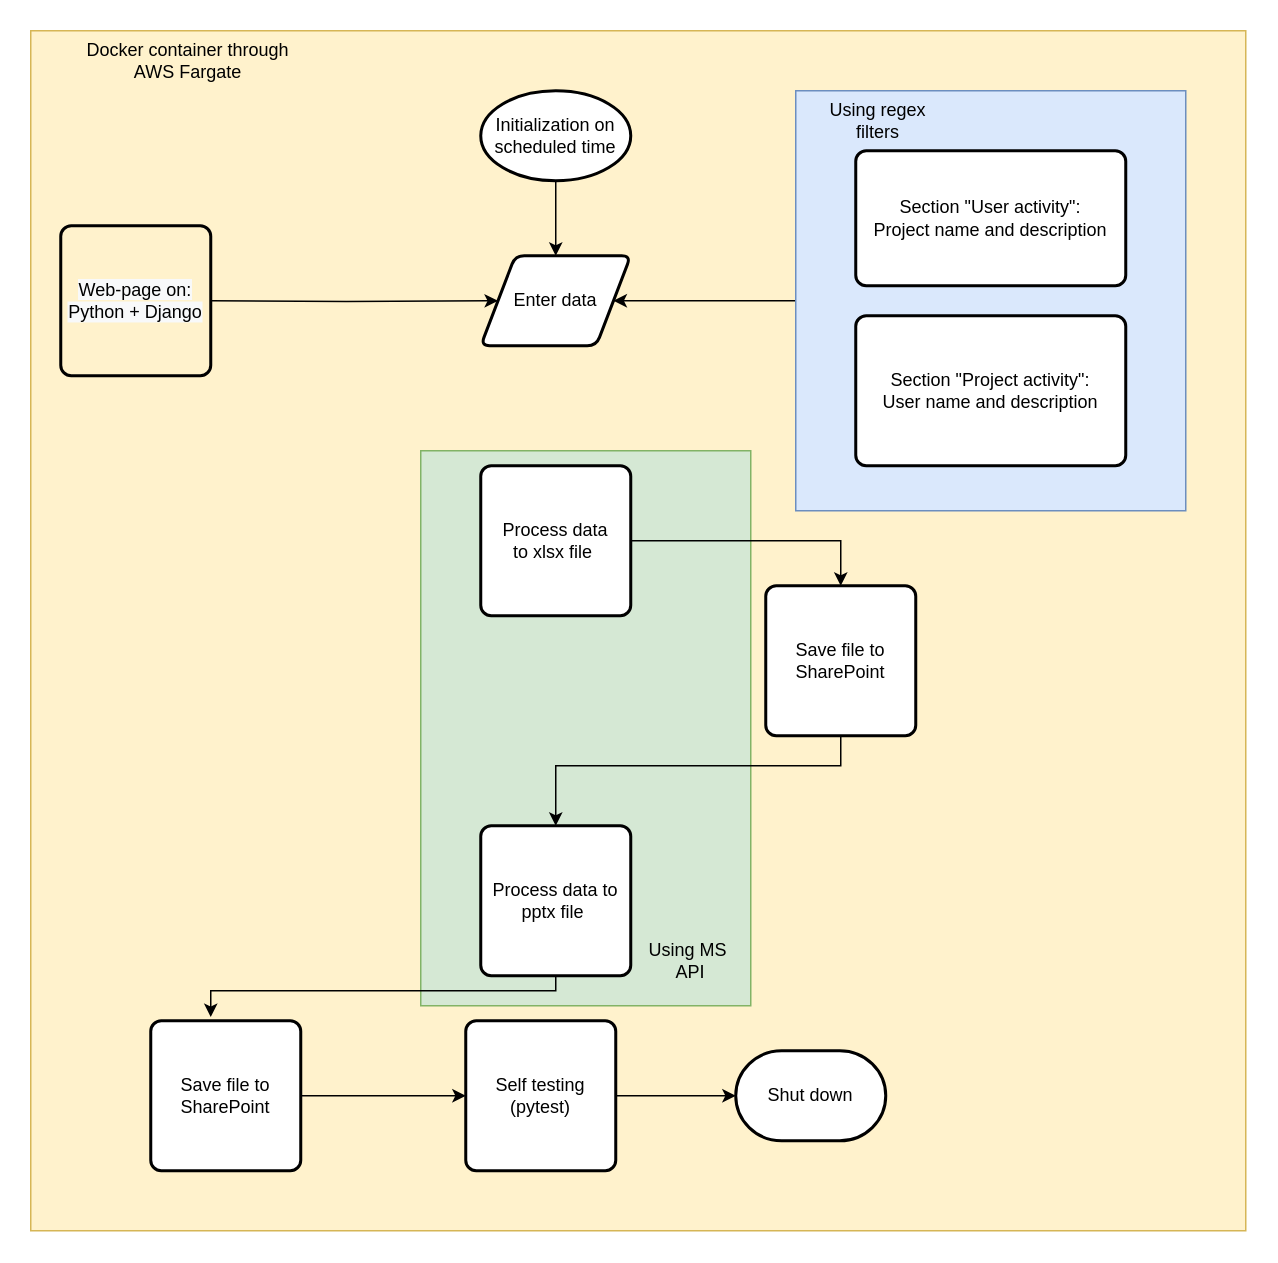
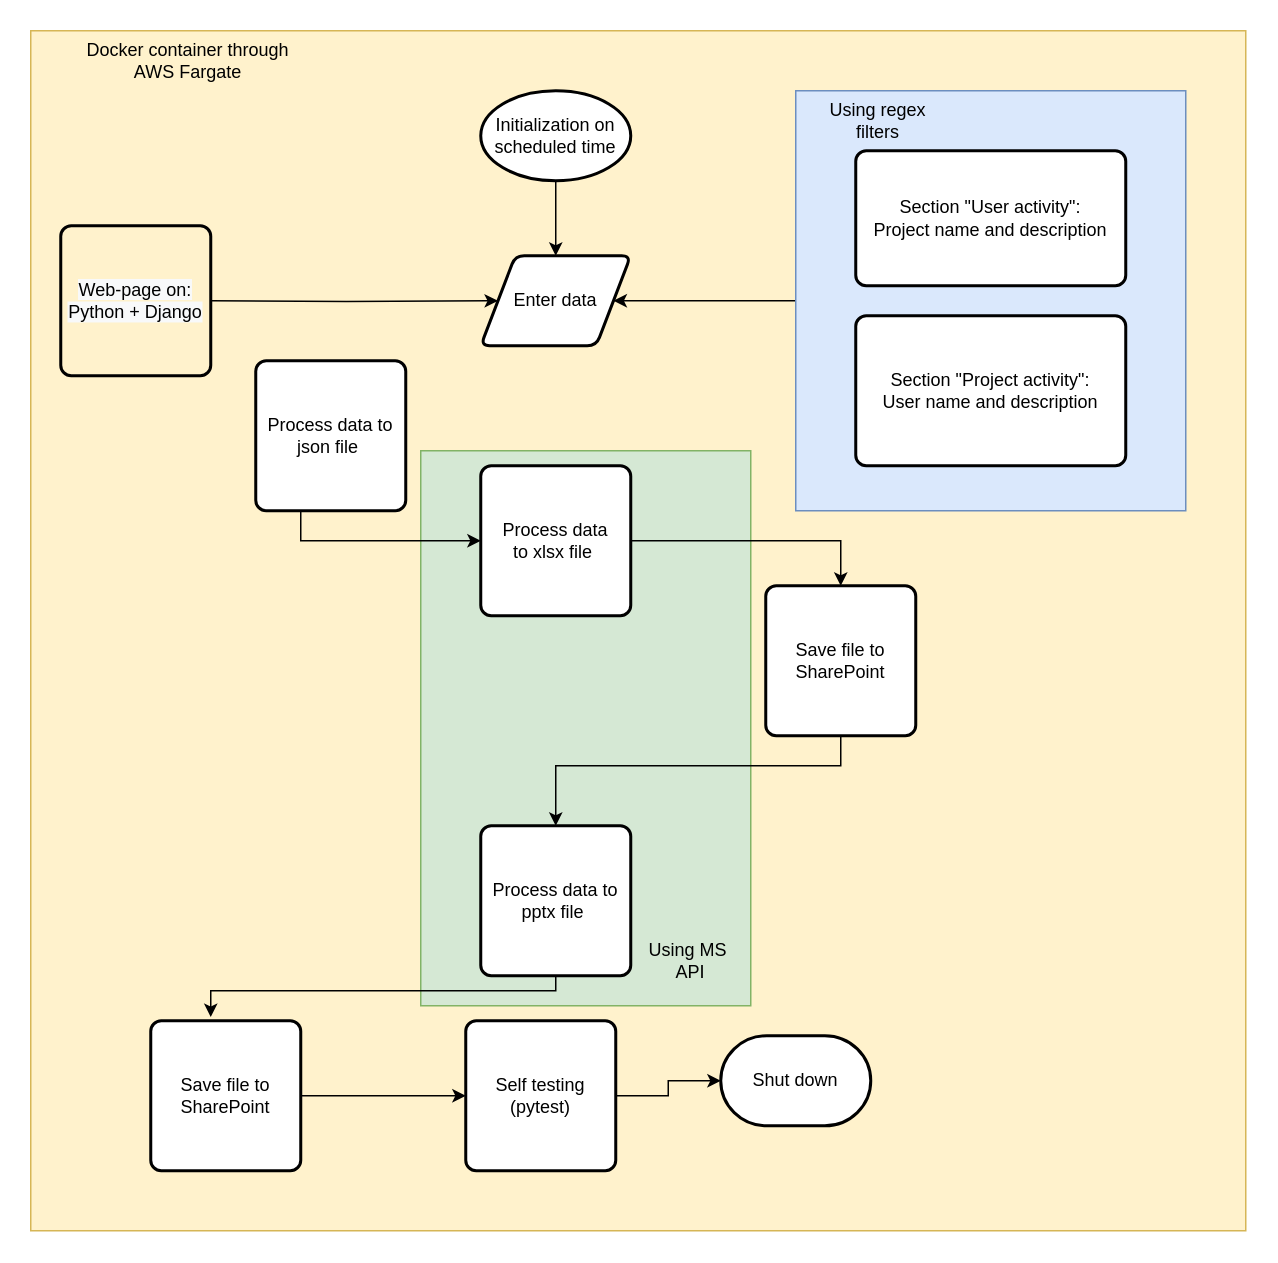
  <mxCell id="0" />
  <mxCell id="1" parent="0" />
  <mxCell id="2" value="" style="rounded=0;whiteSpace=wrap;html=1;fillColor=#fff2cc;strokeColor=#d6b656;" vertex="1" parent="1"><mxGeometry x="20" y="20" width="810" height="800" as="geometry" /></mxCell>
  <mxCell id="3" value="" style="rounded=0;whiteSpace=wrap;html=1;fillColor=#d5e8d4;strokeColor=#82b366;" vertex="1" parent="1"><mxGeometry x="280" y="300" width="220" height="370" as="geometry" /></mxCell>
  <mxCell id="4" style="edgeStyle=orthogonalEdgeStyle;rounded=0;orthogonalLoop=1;jettySize=auto;html=1;entryX=1;entryY=0.5;entryDx=0;entryDy=0;" edge="1" parent="1" source="5" target="8"><mxGeometry relative="1" as="geometry" /></mxCell>
  <mxCell id="5" value="" style="rounded=0;whiteSpace=wrap;html=1;fillColor=#dae8fc;strokeColor=#6c8ebf;" vertex="1" parent="1"><mxGeometry x="530" y="60" width="260" height="280" as="geometry" /></mxCell>
  <mxCell id="6" style="edgeStyle=orthogonalEdgeStyle;rounded=0;orthogonalLoop=1;jettySize=auto;html=1;exitX=0.5;exitY=1;exitDx=0;exitDy=0;exitPerimeter=0;entryX=0.5;entryY=0;entryDx=0;entryDy=0;" edge="1" parent="1" source="7" target="8"><mxGeometry relative="1" as="geometry" /></mxCell>
  <mxCell id="7" value="Initialization on scheduled time" style="strokeWidth=2;html=1;shape=mxgraph.flowchart.start_1;whiteSpace=wrap;" vertex="1" parent="1"><mxGeometry x="320" y="60" width="100" height="60" as="geometry" /></mxCell>
  <mxCell id="8" value="Enter data" style="shape=parallelogram;html=1;strokeWidth=2;perimeter=parallelogramPerimeter;whiteSpace=wrap;rounded=1;arcSize=12;size=0.23;" vertex="1" parent="1"><mxGeometry x="320" y="170" width="100" height="60" as="geometry" /></mxCell>
  <mxCell id="9" style="edgeStyle=orthogonalEdgeStyle;rounded=0;orthogonalLoop=1;jettySize=auto;html=1;entryX=0.5;entryY=0;entryDx=0;entryDy=0;" edge="1" parent="1" source="10" target="14"><mxGeometry relative="1" as="geometry" /></mxCell>
  <mxCell id="10" value="Process data to&amp;nbsp;xlsx file&amp;nbsp;" style="rounded=1;whiteSpace=wrap;html=1;absoluteArcSize=1;arcSize=14;strokeWidth=2;" vertex="1" parent="1"><mxGeometry x="320" y="310" width="100" height="100" as="geometry" /></mxCell>
  <mxCell id="11" style="edgeStyle=orthogonalEdgeStyle;rounded=0;orthogonalLoop=1;jettySize=auto;html=1;entryX=0.4;entryY=-0.025;entryDx=0;entryDy=0;entryPerimeter=0;" edge="1" parent="1" source="12" target="16"><mxGeometry relative="1" as="geometry"><Array as="points"><mxPoint x="370" y="660" /><mxPoint x="140" y="660" /></Array></mxGeometry></mxCell>
  <mxCell id="12" value="&lt;span&gt;Process data to pptx file&amp;nbsp;&lt;/span&gt;" style="rounded=1;whiteSpace=wrap;html=1;absoluteArcSize=1;arcSize=14;strokeWidth=2;" vertex="1" parent="1"><mxGeometry x="320" y="550" width="100" height="100" as="geometry" /></mxCell>
  <mxCell id="13" style="edgeStyle=orthogonalEdgeStyle;rounded=0;orthogonalLoop=1;jettySize=auto;html=1;entryX=0.5;entryY=0;entryDx=0;entryDy=0;" edge="1" parent="1" source="14" target="12"><mxGeometry relative="1" as="geometry"><Array as="points"><mxPoint x="560" y="510" /><mxPoint x="370" y="510" /></Array></mxGeometry></mxCell>
  <mxCell id="14" value="Save file to SharePoint" style="rounded=1;whiteSpace=wrap;html=1;absoluteArcSize=1;arcSize=14;strokeWidth=2;" vertex="1" parent="1"><mxGeometry x="510" y="390" width="100" height="100" as="geometry" /></mxCell>
  <mxCell id="15" value="" style="edgeStyle=orthogonalEdgeStyle;rounded=0;orthogonalLoop=1;jettySize=auto;html=1;" edge="1" parent="1" source="16" target="18"><mxGeometry relative="1" as="geometry" /></mxCell>
  <mxCell id="16" value="Save file to SharePoint" style="rounded=1;whiteSpace=wrap;html=1;absoluteArcSize=1;arcSize=14;strokeWidth=2;" vertex="1" parent="1"><mxGeometry x="100" y="680" width="100" height="100" as="geometry" /></mxCell>
  <mxCell id="17" style="edgeStyle=orthogonalEdgeStyle;rounded=0;orthogonalLoop=1;jettySize=auto;html=1;exitX=1;exitY=0.5;exitDx=0;exitDy=0;entryX=0;entryY=0.5;entryDx=0;entryDy=0;entryPerimeter=0;" edge="1" parent="1" source="18" target="19"><mxGeometry relative="1" as="geometry" /></mxCell>
  <mxCell id="18" value="Self testing (pytest)" style="rounded=1;whiteSpace=wrap;html=1;absoluteArcSize=1;arcSize=14;strokeWidth=2;" vertex="1" parent="1"><mxGeometry x="310" y="680" width="100" height="100" as="geometry" /></mxCell>
- <mxCell id="19" value="Shut down" style="strokeWidth=2;html=1;shape=mxgraph.flowchart.terminator;whiteSpace=wrap;" vertex="1" parent="1"><mxGeometry x="490" y="700" width="100" height="60" as="geometry" /></mxCell>
+ <mxCell id="19" value="Shut down" style="strokeWidth=2;html=1;shape=mxgraph.flowchart.terminator;whiteSpace=wrap;" vertex="1" parent="1"><mxGeometry x="480" y="690" width="100" height="60" as="geometry" /></mxCell>
  <mxCell id="20" style="edgeStyle=orthogonalEdgeStyle;rounded=0;orthogonalLoop=1;jettySize=auto;html=1;entryX=0;entryY=0.5;entryDx=0;entryDy=0;" edge="1" parent="1" target="8"><mxGeometry relative="1" as="geometry"><mxPoint x="140" y="200" as="sourcePoint" /></mxGeometry></mxCell>
  <mxCell id="21" value="&#10;&#10;&lt;span style=&quot;color: rgb(0, 0, 0); font-family: helvetica; font-size: 12px; font-style: normal; font-weight: 400; letter-spacing: normal; text-align: center; text-indent: 0px; text-transform: none; word-spacing: 0px; background-color: rgb(248, 249, 250); display: inline; float: none;&quot;&gt;Web-page on:&lt;/span&gt;&lt;br style=&quot;color: rgb(0, 0, 0); font-family: helvetica; font-size: 12px; font-style: normal; font-weight: 400; letter-spacing: normal; text-align: center; text-indent: 0px; text-transform: none; word-spacing: 0px; background-color: rgb(248, 249, 250);&quot;&gt;&lt;span style=&quot;color: rgb(0, 0, 0); font-family: helvetica; font-size: 12px; font-style: normal; font-weight: 400; letter-spacing: normal; text-align: center; text-indent: 0px; text-transform: none; word-spacing: 0px; background-color: rgb(248, 249, 250); display: inline; float: none;&quot;&gt;Python + Django&lt;/span&gt;&#10;&#10;" style="rounded=1;whiteSpace=wrap;html=1;absoluteArcSize=1;arcSize=14;strokeWidth=2;fillColor=#fff2cc;" vertex="1" parent="1"><mxGeometry x="40" y="150" width="100" height="100" as="geometry" /></mxCell>
  <mxCell id="22" value="Section &quot;Project activity&quot;:&lt;br&gt;User name and description" style="rounded=1;whiteSpace=wrap;html=1;absoluteArcSize=1;arcSize=14;strokeWidth=2;" vertex="1" parent="1"><mxGeometry x="570" y="210" width="180" height="100" as="geometry" /></mxCell>
  <mxCell id="23" value="Section &quot;User activity&quot;:&lt;br&gt;Project name and description" style="rounded=1;whiteSpace=wrap;html=1;absoluteArcSize=1;arcSize=14;strokeWidth=2;" vertex="1" parent="1"><mxGeometry x="570" y="100" width="180" height="90" as="geometry" /></mxCell>
  <mxCell id="24" value="Using regex filters" style="text;html=1;strokeColor=none;fillColor=none;align=center;verticalAlign=middle;whiteSpace=wrap;rounded=0;" vertex="1" parent="1"><mxGeometry x="540" y="70" width="90" height="20" as="geometry" /></mxCell>
+ <mxCell id="25" style="edgeStyle=orthogonalEdgeStyle;rounded=0;orthogonalLoop=1;jettySize=auto;html=1;entryX=0;entryY=0.5;entryDx=0;entryDy=0;" edge="1" parent="1" source="26" target="10"><mxGeometry relative="1" as="geometry"><Array as="points"><mxPoint x="200" y="360" /></Array></mxGeometry></mxCell>
+ <mxCell id="26" value="Process data to json file&amp;nbsp;" style="rounded=1;whiteSpace=wrap;html=1;absoluteArcSize=1;arcSize=14;strokeWidth=2;" vertex="1" parent="1"><mxGeometry x="170" y="240" width="100" height="100" as="geometry" /></mxCell>
  <mxCell id="27" value="Using MS&amp;nbsp; API" style="text;html=1;strokeColor=none;fillColor=none;align=center;verticalAlign=middle;whiteSpace=wrap;rounded=0;" vertex="1" parent="1"><mxGeometry x="430" y="630" width="60" height="20" as="geometry" /></mxCell>
  <mxCell id="28" value="Docker container through AWS Fargate" style="text;html=1;strokeColor=none;fillColor=none;align=center;verticalAlign=middle;whiteSpace=wrap;rounded=0;" vertex="1" parent="1"><mxGeometry x="50" y="30" width="150" height="20" as="geometry" /></mxCell>
